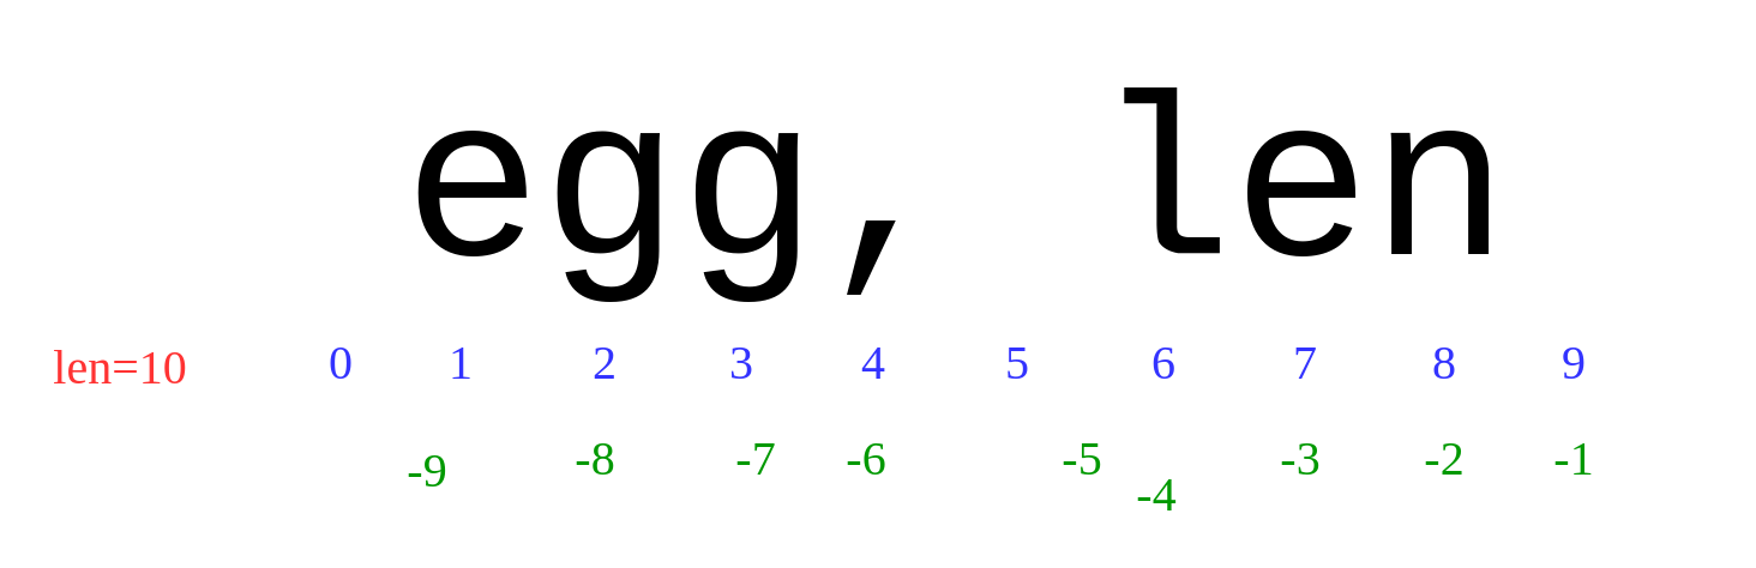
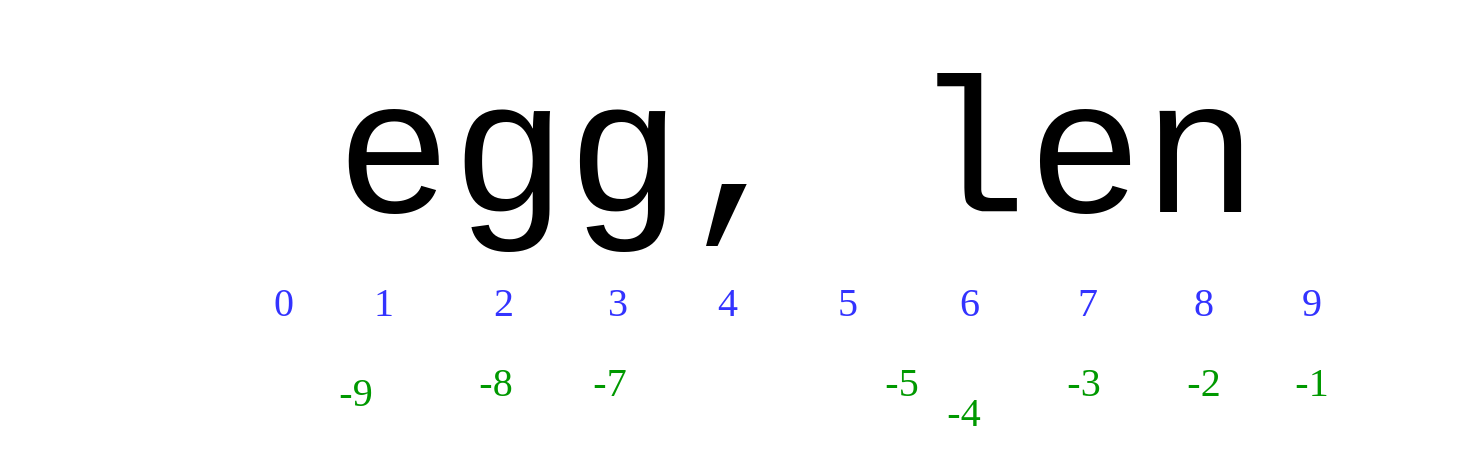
  <mxCell id="0" />
  <mxCell id="1" parent="0" />
  <mxCell id="2" value="&lt;font style=&quot;font-size: 96px&quot; face=&quot;Courier New&quot;&gt;egg, len&lt;/font&gt;" style="text;html=1;strokeColor=none;fillColor=none;align=center;verticalAlign=middle;whiteSpace=wrap;rounded=0;" parent="1" vertex="1"><mxGeometry x="87" y="20" width="623" height="120" as="geometry" /></mxCell>
  <mxCell id="3" value="&lt;font style=&quot;font-size: 20px&quot; face=&quot;Comic Sans MS&quot; color=&quot;#3333ff&quot;&gt;0&lt;/font&gt;" style="text;html=1;strokeColor=none;fillColor=none;align=center;verticalAlign=middle;whiteSpace=wrap;rounded=0;fontFamily=Courier New;fontSize=48;" parent="1" vertex="1"><mxGeometry x="130" y="130" width="24" height="30" as="geometry" /></mxCell>
  <mxCell id="4" value="&lt;font style=&quot;font-size: 20px&quot; face=&quot;Comic Sans MS&quot;&gt;-9&lt;/font&gt;" style="text;html=1;strokeColor=none;fillColor=none;align=center;verticalAlign=middle;whiteSpace=wrap;rounded=0;fontFamily=Courier New;fontSize=48;fontColor=#009900;" parent="1" vertex="1"><mxGeometry x="166" y="175" width="24" height="30" as="geometry" /></mxCell>
  <mxCell id="5" value="&lt;font style=&quot;font-size: 20px&quot; face=&quot;Comic Sans MS&quot;&gt;-8&lt;/font&gt;" style="text;html=1;strokeColor=none;fillColor=none;align=center;verticalAlign=middle;whiteSpace=wrap;rounded=0;fontFamily=Courier New;fontSize=48;fontColor=#009900;" parent="1" vertex="1"><mxGeometry x="236" y="170" width="24" height="30" as="geometry" /></mxCell>
- <mxCell id="6" value="&lt;font style=&quot;font-size: 20px&quot; face=&quot;Comic Sans MS&quot;&gt;-7&lt;/font&gt;" style="text;html=1;strokeColor=none;fillColor=none;align=center;verticalAlign=middle;whiteSpace=wrap;rounded=0;fontFamily=Courier New;fontSize=48;fontColor=#009900;" parent="1" vertex="1"><mxGeometry x="303" y="170" width="24" height="30" as="geometry" /></mxCell>
- <mxCell id="7" value="&lt;font style=&quot;font-size: 20px&quot; face=&quot;Comic Sans MS&quot;&gt;-6&lt;/font&gt;" style="text;html=1;strokeColor=none;fillColor=none;align=center;verticalAlign=middle;whiteSpace=wrap;rounded=0;fontFamily=Courier New;fontSize=48;fontColor=#009900;" parent="1" vertex="1"><mxGeometry x="349" y="170" width="24" height="30" as="geometry" /></mxCell>
+ <mxCell id="6" value="&lt;font style=&quot;font-size: 20px&quot; face=&quot;Comic Sans MS&quot;&gt;-7&lt;/font&gt;" style="text;html=1;strokeColor=none;fillColor=none;align=center;verticalAlign=middle;whiteSpace=wrap;rounded=0;fontFamily=Courier New;fontSize=48;fontColor=#009900;" parent="1" vertex="1"><mxGeometry x="293" y="170" width="24" height="30" as="geometry" /></mxCell>
  <mxCell id="8" value="&lt;font style=&quot;font-size: 20px&quot; face=&quot;Comic Sans MS&quot;&gt;-5&lt;/font&gt;" style="text;html=1;strokeColor=none;fillColor=none;align=center;verticalAlign=middle;whiteSpace=wrap;rounded=0;fontFamily=Courier New;fontSize=48;fontColor=#009900;" parent="1" vertex="1"><mxGeometry x="439" y="170" width="24" height="30" as="geometry" /></mxCell>
  <mxCell id="9" value="&lt;font style=&quot;font-size: 20px&quot; face=&quot;Comic Sans MS&quot;&gt;-4&lt;/font&gt;" style="text;html=1;strokeColor=none;fillColor=none;align=center;verticalAlign=middle;whiteSpace=wrap;rounded=0;fontFamily=Courier New;fontSize=48;fontColor=#009900;" parent="1" vertex="1"><mxGeometry x="470" y="185" width="24" height="30" as="geometry" /></mxCell>
  <mxCell id="10" value="&lt;font style=&quot;font-size: 20px&quot; face=&quot;Comic Sans MS&quot;&gt;-3&lt;/font&gt;" style="text;html=1;strokeColor=none;fillColor=none;align=center;verticalAlign=middle;whiteSpace=wrap;rounded=0;fontFamily=Courier New;fontSize=48;fontColor=#009900;" parent="1" vertex="1"><mxGeometry x="530" y="170" width="24" height="30" as="geometry" /></mxCell>
  <mxCell id="11" value="&lt;font style=&quot;font-size: 20px&quot; face=&quot;Comic Sans MS&quot;&gt;-2&lt;/font&gt;" style="text;html=1;strokeColor=none;fillColor=none;align=center;verticalAlign=middle;whiteSpace=wrap;rounded=0;fontFamily=Courier New;fontSize=48;fontColor=#009900;" parent="1" vertex="1"><mxGeometry x="590" y="170" width="24" height="30" as="geometry" /></mxCell>
  <mxCell id="12" value="&lt;font style=&quot;font-size: 20px&quot; face=&quot;Comic Sans MS&quot;&gt;-1&lt;/font&gt;" style="text;html=1;strokeColor=none;fillColor=none;align=center;verticalAlign=middle;whiteSpace=wrap;rounded=0;fontFamily=Courier New;fontSize=48;fontColor=#009900;" parent="1" vertex="1"><mxGeometry x="644" y="170" width="24" height="30" as="geometry" /></mxCell>
  <mxCell id="13" value="&lt;font style=&quot;font-size: 20px&quot; face=&quot;Comic Sans MS&quot; color=&quot;#3333ff&quot;&gt;1&lt;/font&gt;" style="text;html=1;strokeColor=none;fillColor=none;align=center;verticalAlign=middle;whiteSpace=wrap;rounded=0;fontFamily=Courier New;fontSize=48;" parent="1" vertex="1"><mxGeometry x="180" y="130" width="24" height="30" as="geometry" /></mxCell>
  <mxCell id="14" value="&lt;font style=&quot;font-size: 20px&quot; face=&quot;Comic Sans MS&quot; color=&quot;#3333ff&quot;&gt;2&lt;/font&gt;" style="text;html=1;strokeColor=none;fillColor=none;align=center;verticalAlign=middle;whiteSpace=wrap;rounded=0;fontFamily=Courier New;fontSize=48;" parent="1" vertex="1"><mxGeometry x="240" y="130" width="24" height="30" as="geometry" /></mxCell>
  <mxCell id="15" value="&lt;font style=&quot;font-size: 20px&quot; face=&quot;Comic Sans MS&quot; color=&quot;#3333ff&quot;&gt;3&lt;/font&gt;" style="text;html=1;strokeColor=none;fillColor=none;align=center;verticalAlign=middle;whiteSpace=wrap;rounded=0;fontFamily=Courier New;fontSize=48;" parent="1" vertex="1"><mxGeometry x="297" y="130" width="24" height="30" as="geometry" /></mxCell>
  <mxCell id="16" value="&lt;font style=&quot;font-size: 20px&quot; face=&quot;Comic Sans MS&quot; color=&quot;#3333ff&quot;&gt;4&lt;/font&gt;" style="text;html=1;strokeColor=none;fillColor=none;align=center;verticalAlign=middle;whiteSpace=wrap;rounded=0;fontFamily=Courier New;fontSize=48;" parent="1" vertex="1"><mxGeometry x="352" y="130" width="24" height="30" as="geometry" /></mxCell>
  <mxCell id="17" value="&lt;font style=&quot;font-size: 20px&quot; face=&quot;Comic Sans MS&quot; color=&quot;#3333ff&quot;&gt;5&lt;/font&gt;" style="text;html=1;strokeColor=none;fillColor=none;align=center;verticalAlign=middle;whiteSpace=wrap;rounded=0;fontFamily=Courier New;fontSize=48;" parent="1" vertex="1"><mxGeometry x="412" y="130" width="24" height="30" as="geometry" /></mxCell>
  <mxCell id="18" value="&lt;font style=&quot;font-size: 20px&quot; face=&quot;Comic Sans MS&quot; color=&quot;#3333ff&quot;&gt;6&lt;/font&gt;" style="text;html=1;strokeColor=none;fillColor=none;align=center;verticalAlign=middle;whiteSpace=wrap;rounded=0;fontFamily=Courier New;fontSize=48;" parent="1" vertex="1"><mxGeometry x="473" y="130" width="24" height="30" as="geometry" /></mxCell>
  <mxCell id="19" value="&lt;font style=&quot;font-size: 20px&quot; face=&quot;Comic Sans MS&quot; color=&quot;#3333ff&quot;&gt;7&lt;/font&gt;" style="text;html=1;strokeColor=none;fillColor=none;align=center;verticalAlign=middle;whiteSpace=wrap;rounded=0;fontFamily=Courier New;fontSize=48;" parent="1" vertex="1"><mxGeometry x="532" y="130" width="24" height="30" as="geometry" /></mxCell>
  <mxCell id="20" value="&lt;font style=&quot;font-size: 20px&quot; face=&quot;Comic Sans MS&quot; color=&quot;#3333ff&quot;&gt;8&lt;/font&gt;" style="text;html=1;strokeColor=none;fillColor=none;align=center;verticalAlign=middle;whiteSpace=wrap;rounded=0;fontFamily=Courier New;fontSize=48;" parent="1" vertex="1"><mxGeometry x="590" y="130" width="24" height="30" as="geometry" /></mxCell>
  <mxCell id="21" value="&lt;font style=&quot;font-size: 20px&quot; face=&quot;Comic Sans MS&quot; color=&quot;#3333ff&quot;&gt;9&lt;/font&gt;" style="text;html=1;strokeColor=none;fillColor=none;align=center;verticalAlign=middle;whiteSpace=wrap;rounded=0;fontFamily=Courier New;fontSize=48;" parent="1" vertex="1"><mxGeometry x="644" y="130" width="24" height="30" as="geometry" /></mxCell>
- <mxCell id="22" value="&lt;font color=&quot;#ff3333&quot;&gt;len=10&lt;/font&gt;" style="text;html=1;strokeColor=none;fillColor=none;align=center;verticalAlign=middle;whiteSpace=wrap;rounded=0;fontFamily=Comic Sans MS;fontSize=20;fontColor=#009900;" parent="1" vertex="1"><mxGeometry x="20" y="137" width="60" height="30" as="geometry" /></mxCell>
